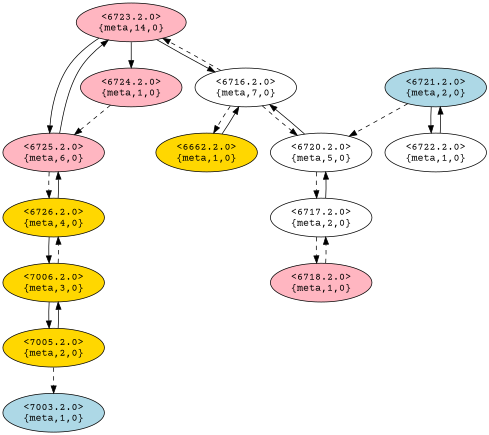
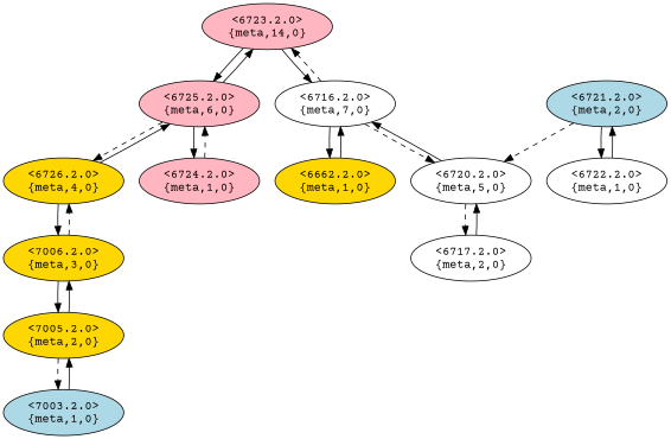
  digraph {
    fontname="Courier Prime"
    node [fillcolor=lightpink fontname="Courier Prime" style=filled]
    edge [fontname="Courier Prime" style=solid]
    n1 [label="<6723.2.0>\n{meta,14,0}"]
    n2 [label="<6725.2.0>\n{meta,6,0}"]
    n3 [fillcolor=white label="<6716.2.0>\n{meta,7,0}"]
    n4 [fillcolor=gold label="<6726.2.0>\n{meta,4,0}"]
    n5 [label="<6724.2.0>\n{meta,1,0}"]
    n6 [fillcolor=white label="<6720.2.0>\n{meta,5,0}"]
    n7 [fillcolor=gold label="<6662.2.0>\n{meta,1,0}"]
    n8 [fillcolor=gold label="<7006.2.0>\n{meta,3,0}"]
    n9 [fillcolor=gold label="<7005.2.0>\n{meta,2,0}"]
    n10 [fillcolor=lightblue label="<7003.2.0>\n{meta,1,0}"]
    n11 [fillcolor=white label="<6717.2.0>\n{meta,2,0}"]
    n12 [fillcolor=lightblue label="<6721.2.0>\n{meta,2,0}"]
    n13 [fillcolor=white label="<6722.2.0>\n{meta,1,0}"]
-   n14 [label="<6718.2.0>\n{meta,1,0}"]
    n1 -> n2
    n1 -> n3
    n2 -> n1
    n2 -> n4 [style=dashed]
-   n1 -> n5
+   n2 -> n5
    n3 -> n1 [style=dashed]
    n3 -> n6 [style=dashed]
-   n3 -> n7 [style=dashed]
+   n3 -> n7
    n4 -> n2
    n4 -> n8
    n5 -> n2 [style=dashed]
    n6 -> n3
    n6 -> n11 [style=dashed]
    n7 -> n3
    n8 -> n4 [style=dashed]
    n8 -> n9
    n9 -> n8
    n9 -> n10 [style=dashed]
+   n10 -> n9
    n11 -> n6
-   n11 -> n14 [style=dashed]
    n12 -> n6 [style=dashed]
    n12 -> n13
    n13 -> n12
-   n14 -> n11 [style=dashed]
  }
